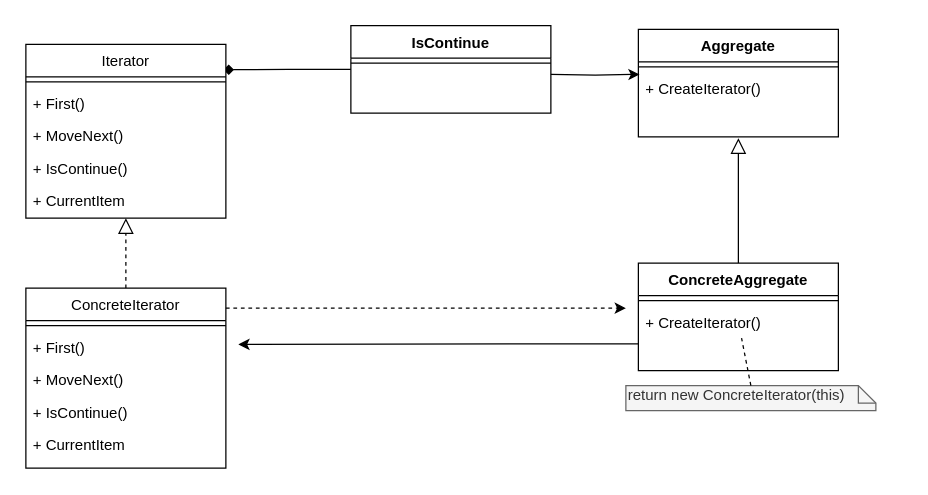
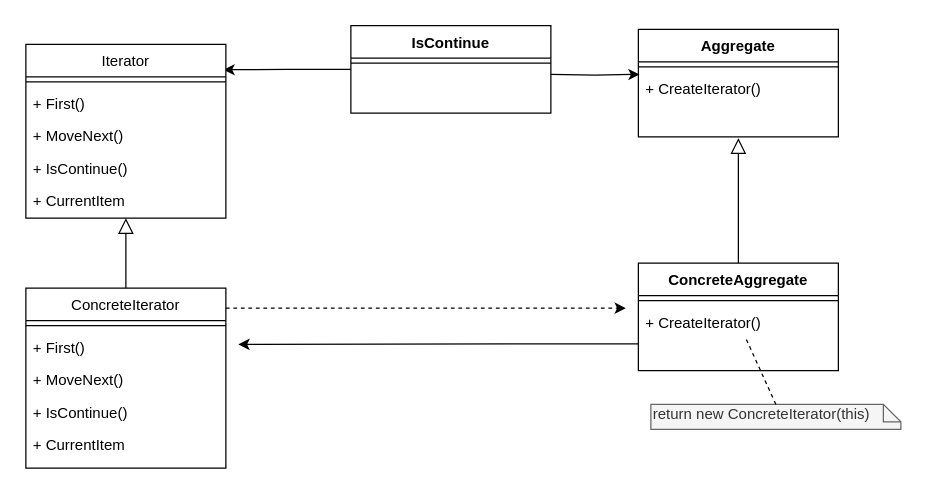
  <mxCell id="0" />
  <mxCell id="1" parent="0" />
- <mxCell id="2" style="edgeStyle=orthogonalEdgeStyle;rounded=0;orthogonalLoop=1;jettySize=auto;html=1;entryX=0.988;entryY=0.146;entryDx=0;entryDy=0;entryPerimeter=0;endArrow=diamond;" edge="1" parent="1" source="12" target="6"><mxGeometry relative="1" as="geometry"><mxPoint x="190" y="55" as="targetPoint" /></mxGeometry></mxCell>
+ <mxCell id="2" style="edgeStyle=orthogonalEdgeStyle;rounded=0;orthogonalLoop=1;jettySize=auto;html=1;entryX=0.988;entryY=0.146;entryDx=0;entryDy=0;entryPerimeter=0;" edge="1" parent="1" source="12" target="6"><mxGeometry relative="1" as="geometry"><mxPoint x="190" y="55" as="targetPoint" /></mxGeometry></mxCell>
  <mxCell id="3" style="edgeStyle=orthogonalEdgeStyle;rounded=0;orthogonalLoop=1;jettySize=auto;html=1;endArrow=block;endFill=0;startSize=6;endSize=10;" edge="1" parent="1" source="17"><mxGeometry relative="1" as="geometry"><mxPoint x="590" y="110" as="targetPoint" /></mxGeometry></mxCell>
  <mxCell id="4" style="edgeStyle=orthogonalEdgeStyle;rounded=0;orthogonalLoop=1;jettySize=auto;html=1;entryX=0.006;entryY=0.077;entryDx=0;entryDy=0;entryPerimeter=0;" edge="1" parent="1" target="16"><mxGeometry relative="1" as="geometry"><mxPoint x="440" y="59.002" as="sourcePoint" /></mxGeometry></mxCell>
- <mxCell id="5" style="edgeStyle=orthogonalEdgeStyle;rounded=0;orthogonalLoop=1;jettySize=auto;html=1;entryX=0.5;entryY=1;entryDx=0;entryDy=0;endArrow=block;endFill=0;startSize=6;endSize=10;dashed=1;" edge="1" parent="1" source="20" target="6"><mxGeometry relative="1" as="geometry" /></mxCell>
+ <mxCell id="5" style="edgeStyle=orthogonalEdgeStyle;rounded=0;orthogonalLoop=1;jettySize=auto;html=1;entryX=0.5;entryY=1;entryDx=0;entryDy=0;endArrow=block;endFill=0;startSize=6;endSize=10;" edge="1" parent="1" source="20" target="6"><mxGeometry relative="1" as="geometry" /></mxCell>
  <mxCell id="6" value="Iterator" style="swimlane;fontStyle=0;align=center;verticalAlign=top;childLayout=stackLayout;horizontal=1;startSize=26;horizontalStack=0;resizeParent=1;resizeLast=0;collapsible=1;marginBottom=0;rounded=0;shadow=0;strokeWidth=1;" vertex="1" parent="1"><mxGeometry x="20" y="35" width="160" height="139" as="geometry"><mxRectangle x="340" y="380" width="170" height="26" as="alternateBounds" /></mxGeometry></mxCell>
  <mxCell id="7" value="" style="line;html=1;strokeWidth=1;align=left;verticalAlign=middle;spacingTop=-1;spacingLeft=3;spacingRight=3;rotatable=0;labelPosition=right;points=[];portConstraint=eastwest;" vertex="1" parent="6"><mxGeometry y="26" width="160" height="8" as="geometry" /></mxCell>
  <mxCell id="8" value="+ First()" style="text;align=left;verticalAlign=top;spacingLeft=4;spacingRight=4;overflow=hidden;rotatable=0;points=[[0,0.5],[1,0.5]];portConstraint=eastwest;" vertex="1" parent="6"><mxGeometry y="34" width="160" height="26" as="geometry" /></mxCell>
  <mxCell id="9" value="+ MoveNext()" style="text;align=left;verticalAlign=top;spacingLeft=4;spacingRight=4;overflow=hidden;rotatable=0;points=[[0,0.5],[1,0.5]];portConstraint=eastwest;" vertex="1" parent="6"><mxGeometry y="60" width="160" height="26" as="geometry" /></mxCell>
  <mxCell id="10" value="+ IsContinue()" style="text;align=left;verticalAlign=top;spacingLeft=4;spacingRight=4;overflow=hidden;rotatable=0;points=[[0,0.5],[1,0.5]];portConstraint=eastwest;" vertex="1" parent="6"><mxGeometry y="86" width="160" height="26" as="geometry" /></mxCell>
  <mxCell id="11" value="+ CurrentItem" style="text;align=left;verticalAlign=top;spacingLeft=4;spacingRight=4;overflow=hidden;rotatable=0;points=[[0,0.5],[1,0.5]];portConstraint=eastwest;" vertex="1" parent="6"><mxGeometry y="112" width="160" height="26" as="geometry" /></mxCell>
  <mxCell id="12" value="IsContinue" style="swimlane;fontStyle=1;align=center;verticalAlign=top;childLayout=stackLayout;horizontal=1;startSize=26;horizontalStack=0;resizeParent=1;resizeLast=0;collapsible=1;marginBottom=0;rounded=0;shadow=0;strokeWidth=1;" vertex="1" parent="1"><mxGeometry x="280" y="20" width="160" height="70" as="geometry"><mxRectangle x="340" y="380" width="170" height="26" as="alternateBounds" /></mxGeometry></mxCell>
  <mxCell id="13" value="" style="line;html=1;strokeWidth=1;align=left;verticalAlign=middle;spacingTop=-1;spacingLeft=3;spacingRight=3;rotatable=0;labelPosition=right;points=[];portConstraint=eastwest;" vertex="1" parent="12"><mxGeometry y="26" width="160" height="8" as="geometry" /></mxCell>
  <mxCell id="14" value="Aggregate" style="swimlane;fontStyle=1;align=center;verticalAlign=top;childLayout=stackLayout;horizontal=1;startSize=26;horizontalStack=0;resizeParent=1;resizeLast=0;collapsible=1;marginBottom=0;rounded=0;shadow=0;strokeWidth=1;" vertex="1" parent="1"><mxGeometry x="510" y="23" width="160" height="86" as="geometry"><mxRectangle x="340" y="380" width="170" height="26" as="alternateBounds" /></mxGeometry></mxCell>
  <mxCell id="15" value="" style="line;html=1;strokeWidth=1;align=left;verticalAlign=middle;spacingTop=-1;spacingLeft=3;spacingRight=3;rotatable=0;labelPosition=right;points=[];portConstraint=eastwest;" vertex="1" parent="14"><mxGeometry y="26" width="160" height="8" as="geometry" /></mxCell>
  <mxCell id="16" value="+ CreateIterator()" style="text;align=left;verticalAlign=top;spacingLeft=4;spacingRight=4;overflow=hidden;rotatable=0;points=[[0,0.5],[1,0.5]];portConstraint=eastwest;" vertex="1" parent="14"><mxGeometry y="34" width="160" height="26" as="geometry" /></mxCell>
  <mxCell id="17" value="ConcreteAggregate" style="swimlane;fontStyle=1;align=center;verticalAlign=top;childLayout=stackLayout;horizontal=1;startSize=26;horizontalStack=0;resizeParent=1;resizeLast=0;collapsible=1;marginBottom=0;rounded=0;shadow=0;strokeWidth=1;" vertex="1" parent="1"><mxGeometry x="510" y="210" width="160" height="86" as="geometry"><mxRectangle x="340" y="380" width="170" height="26" as="alternateBounds" /></mxGeometry></mxCell>
  <mxCell id="18" value="" style="line;html=1;strokeWidth=1;align=left;verticalAlign=middle;spacingTop=-1;spacingLeft=3;spacingRight=3;rotatable=0;labelPosition=right;points=[];portConstraint=eastwest;" vertex="1" parent="17"><mxGeometry y="26" width="160" height="8" as="geometry" /></mxCell>
  <mxCell id="19" value="+ CreateIterator()" style="text;align=left;verticalAlign=top;spacingLeft=4;spacingRight=4;overflow=hidden;rotatable=0;points=[[0,0.5],[1,0.5]];portConstraint=eastwest;" vertex="1" parent="17"><mxGeometry y="34" width="160" height="26" as="geometry" /></mxCell>
  <mxCell id="20" value="ConcreteIterator" style="swimlane;fontStyle=0;align=center;verticalAlign=top;childLayout=stackLayout;horizontal=1;startSize=26;horizontalStack=0;resizeParent=1;resizeLast=0;collapsible=1;marginBottom=0;rounded=0;shadow=0;strokeWidth=1;" vertex="1" parent="1"><mxGeometry x="20" y="230" width="160" height="144" as="geometry"><mxRectangle x="340" y="380" width="170" height="26" as="alternateBounds" /></mxGeometry></mxCell>
  <mxCell id="21" value="" style="line;html=1;strokeWidth=1;align=left;verticalAlign=middle;spacingTop=-1;spacingLeft=3;spacingRight=3;rotatable=0;labelPosition=right;points=[];portConstraint=eastwest;" vertex="1" parent="20"><mxGeometry y="26" width="160" height="8" as="geometry" /></mxCell>
  <mxCell id="22" value="+ First()" style="text;align=left;verticalAlign=top;spacingLeft=4;spacingRight=4;overflow=hidden;rotatable=0;points=[[0,0.5],[1,0.5]];portConstraint=eastwest;" vertex="1" parent="20"><mxGeometry y="34" width="160" height="26" as="geometry" /></mxCell>
  <mxCell id="23" value="+ MoveNext()" style="text;align=left;verticalAlign=top;spacingLeft=4;spacingRight=4;overflow=hidden;rotatable=0;points=[[0,0.5],[1,0.5]];portConstraint=eastwest;" vertex="1" parent="20"><mxGeometry y="60" width="160" height="26" as="geometry" /></mxCell>
  <mxCell id="24" value="+ IsContinue()" style="text;align=left;verticalAlign=top;spacingLeft=4;spacingRight=4;overflow=hidden;rotatable=0;points=[[0,0.5],[1,0.5]];portConstraint=eastwest;" vertex="1" parent="20"><mxGeometry y="86" width="160" height="26" as="geometry" /></mxCell>
  <mxCell id="25" value="+ CurrentItem" style="text;align=left;verticalAlign=top;spacingLeft=4;spacingRight=4;overflow=hidden;rotatable=0;points=[[0,0.5],[1,0.5]];portConstraint=eastwest;" vertex="1" parent="20"><mxGeometry y="112" width="160" height="26" as="geometry" /></mxCell>
  <mxCell id="26" value="" style="endArrow=classic;html=1;exitX=1;exitY=0.111;exitDx=0;exitDy=0;exitPerimeter=0;dashed=1;" edge="1" parent="1" source="20"><mxGeometry width="50" height="50" relative="1" as="geometry"><mxPoint x="200" y="253" as="sourcePoint" /><mxPoint x="500" y="246" as="targetPoint" /></mxGeometry></mxCell>
  <mxCell id="27" value="" style="endArrow=classic;html=1;exitX=0;exitY=0.75;exitDx=0;exitDy=0;" edge="1" parent="1" source="17"><mxGeometry width="50" height="50" relative="1" as="geometry"><mxPoint x="500" y="263" as="sourcePoint" /><mxPoint x="190" y="275" as="targetPoint" /></mxGeometry></mxCell>
- <mxCell id="28" value="return new ConcreteIterator(this)" style="shape=note;whiteSpace=wrap;html=1;size=14;verticalAlign=top;align=left;spacingTop=-6;fillColor=#f5f5f5;strokeColor=#666666;fontColor=#333333;" vertex="1" parent="1"><mxGeometry x="500" y="308" width="200" height="20" as="geometry" /></mxCell>
+ <mxCell id="28" value="return new ConcreteIterator(this)" style="shape=note;whiteSpace=wrap;html=1;size=14;verticalAlign=top;align=left;spacingTop=-6;fillColor=#f5f5f5;strokeColor=#666666;fontColor=#333333;" vertex="1" parent="1"><mxGeometry x="520" y="323" width="200" height="20" as="geometry" /></mxCell>
  <mxCell id="29" value="" style="endArrow=none;dashed=1;html=1;exitX=0.5;exitY=0;exitDx=0;exitDy=0;exitPerimeter=0;" edge="1" parent="1" source="28" target="19"><mxGeometry width="50" height="50" relative="1" as="geometry"><mxPoint x="370" y="413" as="sourcePoint" /><mxPoint x="420" y="363" as="targetPoint" /></mxGeometry></mxCell>
